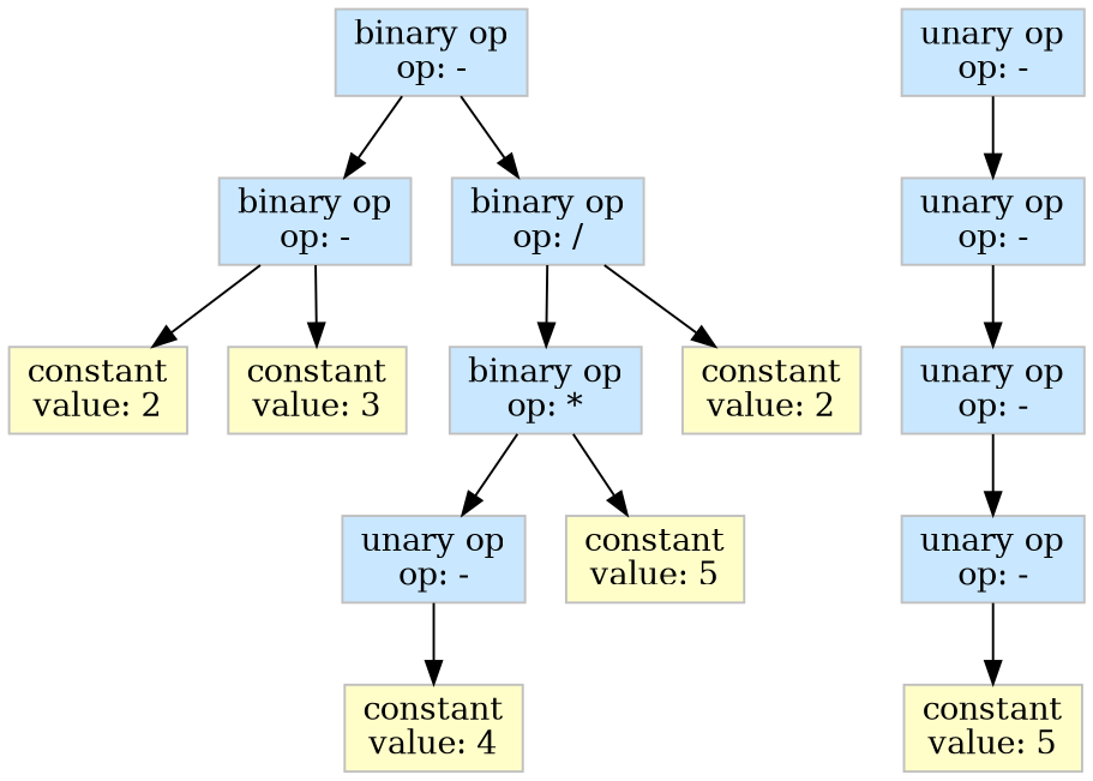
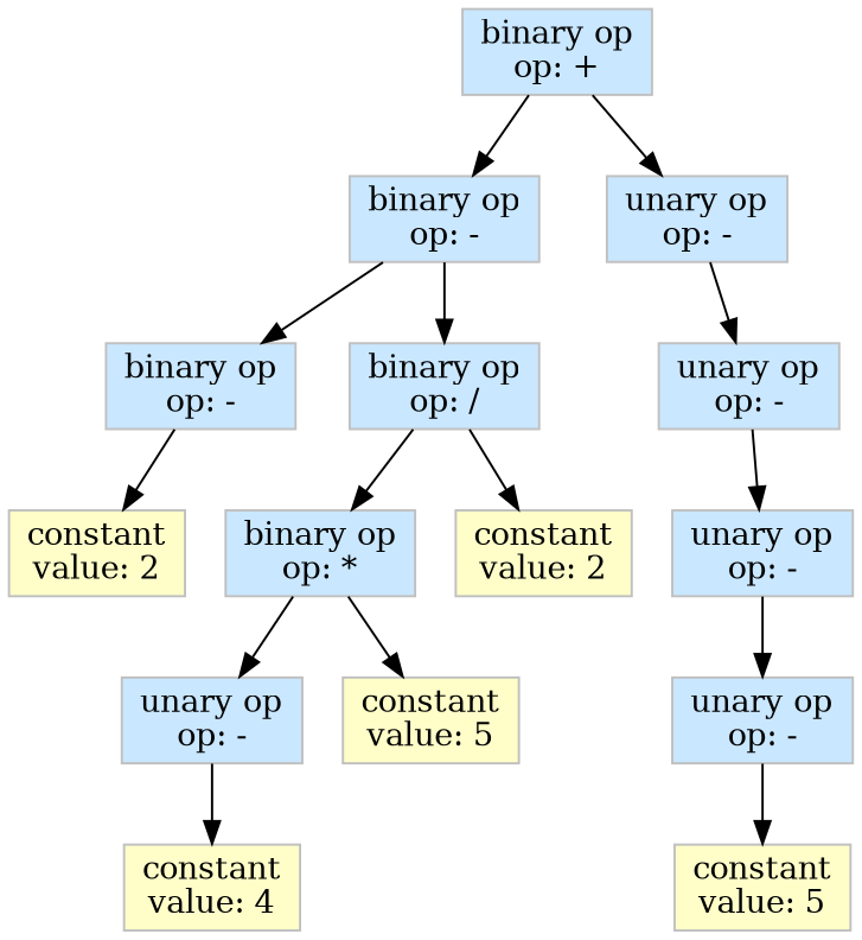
  digraph {
    node [color=grey fillcolor="#C9E7FF" shape=box style=filled]
+   n1 [label="binary op\nop: +"]
    n2 [label="binary op\nop: -"]
    n3 [label="unary op\nop: -"]
    n4 [label="binary op\nop: -"]
    n5 [label="binary op\nop: /"]
    n6 [label="unary op\nop: -"]
    n7 [fillcolor="#FFFEC9" label="constant\nvalue: 2"]
-   n8 [fillcolor="#FFFEC9" label="constant\nvalue: 3"]
    n9 [label="binary op\nop: *"]
    n10 [fillcolor="#FFFEC9" label="constant\nvalue: 2"]
    n11 [label="unary op\nop: -"]
    n12 [fillcolor="#FFFEC9" label="constant\nvalue: 5"]
    n13 [fillcolor="#FFFEC9" label="constant\nvalue: 4"]
    n14 [label="unary op\nop: -"]
    n15 [label="unary op\nop: -"]
    n16 [fillcolor="#FFFEC9" label="constant\nvalue: 5"]
+   n1 -> n2
+   n1 -> n3
    n2 -> n4
    n2 -> n5
    n3 -> n6
    n4 -> n7
-   n4 -> n8
    n5 -> n9
    n5 -> n10
    n6 -> n14
    n9 -> n11
    n9 -> n12
    n11 -> n13
    n14 -> n15
    n15 -> n16
  }
